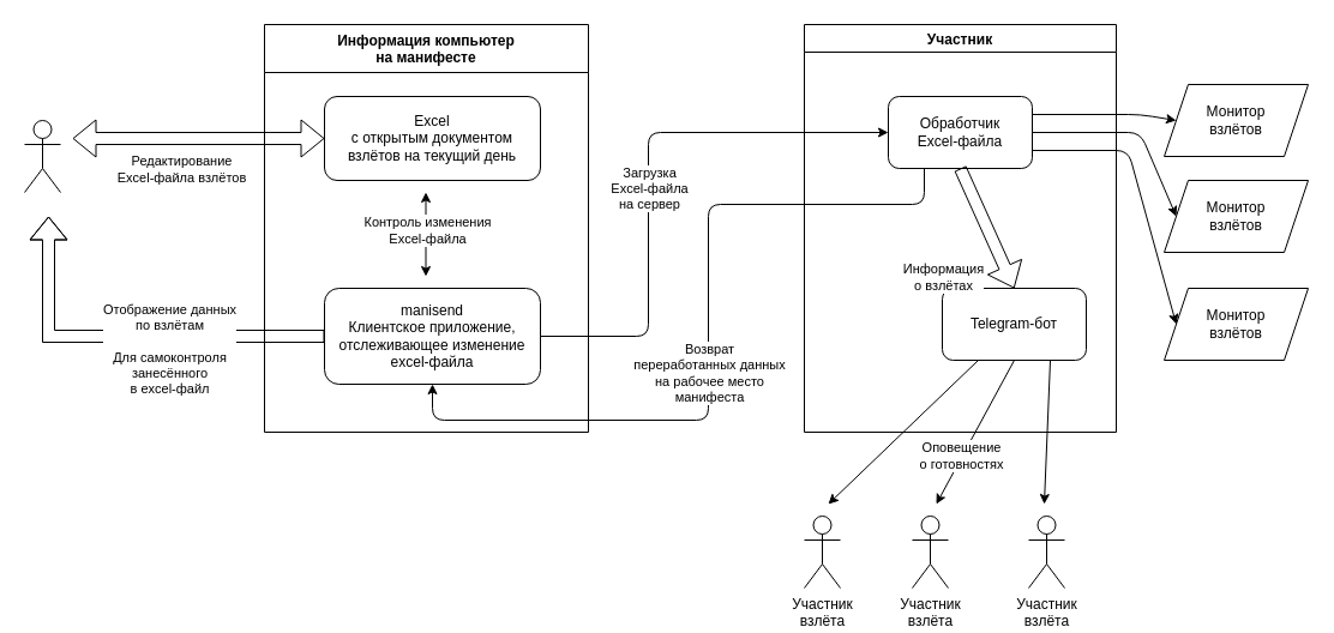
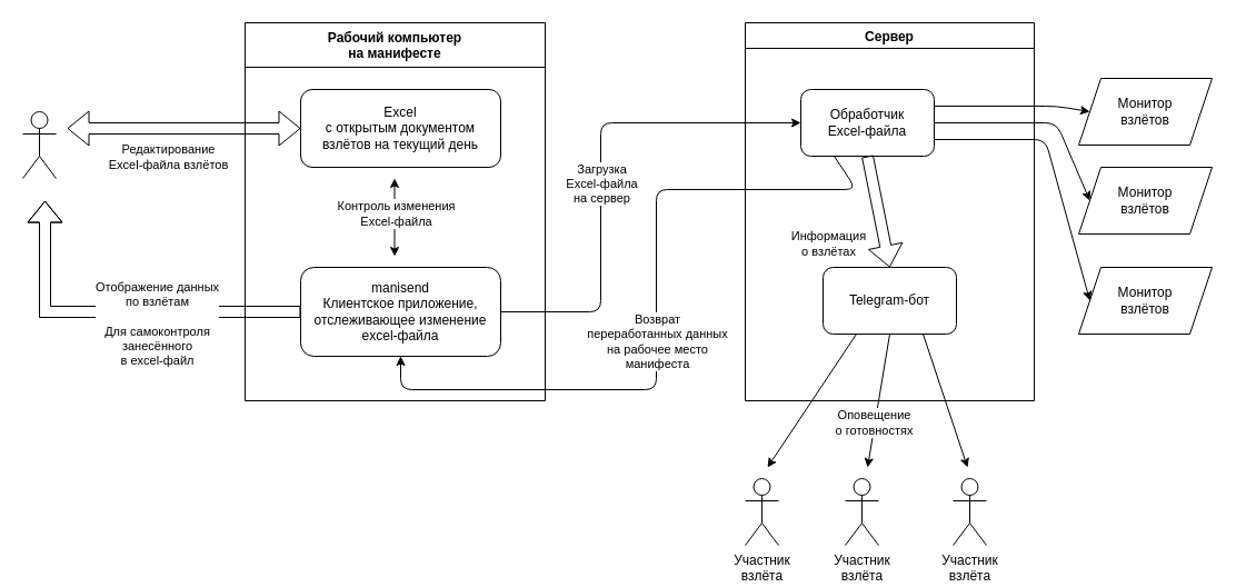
  <mxCell id="0" />
  <mxCell id="1" parent="0" />
- <mxCell id="2" value="Информация компьютер&#10;на манифесте" style="swimlane;startSize=40;" vertex="1" parent="1"><mxGeometry x="220" y="20" width="270" height="340" as="geometry" /></mxCell>
+ <mxCell id="2" value="Рабочий компьютер&#10;на манифесте" style="swimlane;startSize=40;" vertex="1" parent="1"><mxGeometry x="220" y="20" width="270" height="340" as="geometry" /></mxCell>
  <mxCell id="3" value="Excel&lt;br&gt;с открытым документом взлётов на текущий день" style="rounded=1;whiteSpace=wrap;html=1;" vertex="1" parent="2"><mxGeometry x="50" y="60" width="180" height="70" as="geometry" /></mxCell>
  <mxCell id="4" value="manisend&lt;br&gt;Клиентское приложение,&lt;br&gt;отслеживающее изменение excel-файла" style="rounded=1;whiteSpace=wrap;html=1;" vertex="1" parent="2"><mxGeometry x="50" y="220" width="180" height="80" as="geometry" /></mxCell>
  <mxCell id="5" value="" style="endArrow=classic;startArrow=classic;html=1;rounded=0;" edge="1" parent="2"><mxGeometry width="50" height="50" relative="1" as="geometry"><mxPoint x="134.5" y="210" as="sourcePoint" /><mxPoint x="134.5" y="140" as="targetPoint" /></mxGeometry></mxCell>
  <mxCell id="6" value="Контроль изменения&lt;br&gt;Excel-файла" style="edgeLabel;html=1;align=center;verticalAlign=middle;resizable=0;points=[];" vertex="1" connectable="0" parent="5"><mxGeometry x="0.114" y="-1" relative="1" as="geometry"><mxPoint as="offset" /></mxGeometry></mxCell>
  <mxCell id="7" value="" style="shape=umlActor;verticalLabelPosition=bottom;verticalAlign=top;html=1;outlineConnect=0;" vertex="1" parent="1"><mxGeometry x="20" y="100" width="30" height="60" as="geometry" /></mxCell>
  <mxCell id="8" value="" style="shape=flexArrow;endArrow=classic;startArrow=classic;html=1;rounded=0;entryX=0;entryY=0.5;entryDx=0;entryDy=0;" edge="1" parent="1" target="3"><mxGeometry width="100" height="100" relative="1" as="geometry"><mxPoint y="115" as="sourcePoint" x="60" /><mxPoint x="510" y="170" as="targetPoint" /></mxGeometry></mxCell>
  <mxCell id="9" value="Редактирование&lt;br&gt;Excel-файла взлётов" style="edgeLabel;html=1;align=center;verticalAlign=middle;resizable=0;points=[];" vertex="1" connectable="0" parent="8"><mxGeometry x="-0.339" y="4" relative="1" as="geometry"><mxPoint x="21" y="29" as="offset" /></mxGeometry></mxCell>
- <mxCell id="10" value="Участник" style="swimlane;" vertex="1" parent="1"><mxGeometry x="670" y="20" width="260" height="340" as="geometry" /></mxCell>
- <mxCell id="11" value="Обработчик&lt;br&gt;Excel-файла" style="rounded=1;whiteSpace=wrap;html=1;" vertex="1" parent="10"><mxGeometry x="70" y="60" width="120" height="60" as="geometry" /></mxCell>
- <mxCell id="12" value="Telegram-бот" style="rounded=1;whiteSpace=wrap;html=1;" vertex="1" parent="10"><mxGeometry x="115" y="220" width="120" height="60" as="geometry" /></mxCell>
+ <mxCell id="10" value="Сервер" style="swimlane;" vertex="1" parent="1"><mxGeometry x="670" y="20" width="260" height="340" as="geometry" /></mxCell>
+ <mxCell id="11" value="Обработчик&lt;br&gt;Excel-файла" style="rounded=1;whiteSpace=wrap;html=1;" vertex="1" parent="10"><mxGeometry x="50" y="60" width="120" height="60" as="geometry" /></mxCell>
+ <mxCell id="12" value="Telegram-бот" style="rounded=1;whiteSpace=wrap;html=1;" vertex="1" parent="10"><mxGeometry x="70" y="220" width="120" height="60" as="geometry" /></mxCell>
  <mxCell id="13" value="Информация&lt;br&gt;о взлётах" style="shape=flexArrow;endArrow=classic;html=1;rounded=1;exitX=0.5;exitY=1;exitDx=0;exitDy=0;entryX=0.5;entryY=0;entryDx=0;entryDy=0;" edge="1" parent="10" source="11" target="12"><mxGeometry x="0.4" y="-50" width="50" height="50" relative="1" as="geometry"><mxPoint x="260" y="90" as="sourcePoint" /><mxPoint x="310" y="40" as="targetPoint" /><mxPoint as="offset" /></mxGeometry></mxCell>
  <mxCell id="14" value="" style="endArrow=classic;html=1;rounded=1;exitX=1;exitY=0.5;exitDx=0;exitDy=0;entryX=0;entryY=0.5;entryDx=0;entryDy=0;" edge="1" parent="1" source="4" target="11"><mxGeometry width="50" height="50" relative="1" as="geometry"><mxPoint x="470" y="220" as="sourcePoint" /><mxPoint x="520" y="170" as="targetPoint" /><Array as="points"><mxPoint x="540" y="280" /><mxPoint x="540" y="110" /></Array></mxGeometry></mxCell>
  <mxCell id="15" value="Загрузка&lt;br&gt;Excel-файла&lt;br&gt;на сервер" style="edgeLabel;html=1;align=center;verticalAlign=middle;resizable=0;points=[];" vertex="1" connectable="0" parent="14"><mxGeometry x="-0.249" relative="1" as="geometry"><mxPoint y="-41" as="offset" /></mxGeometry></mxCell>
  <mxCell id="16" value="" style="endArrow=classic;html=1;rounded=1;exitX=0.25;exitY=1;exitDx=0;exitDy=0;entryX=0.5;entryY=1;entryDx=0;entryDy=0;" edge="1" parent="1" source="11" target="4"><mxGeometry width="50" height="50" relative="1" as="geometry"><mxPoint x="680" y="310" as="sourcePoint" /><mxPoint x="730" y="260" as="targetPoint" /><Array as="points"><mxPoint x="770" y="170" /><mxPoint x="590" y="170" /><mxPoint x="590" y="350" /><mxPoint x="360" y="350" /></Array></mxGeometry></mxCell>
  <mxCell id="17" value="Возврат&lt;br&gt;переработанных данных&lt;br&gt;на рабочее место&lt;br&gt;манифеста" style="edgeLabel;html=1;align=center;verticalAlign=middle;resizable=0;points=[];" vertex="1" connectable="0" parent="16"><mxGeometry x="-0.052" y="-1" relative="1" as="geometry"><mxPoint x="1" y="42" as="offset" /></mxGeometry></mxCell>
  <mxCell id="18" value="" style="shape=flexArrow;endArrow=classic;html=1;rounded=0;exitX=0;exitY=0.5;exitDx=0;exitDy=0;" edge="1" parent="1" source="4"><mxGeometry width="50" height="50" relative="1" as="geometry"><mxPoint x="290" y="190" as="sourcePoint" /><mxPoint x="40" y="180" as="targetPoint" /><Array as="points"><mxPoint x="40" y="280" /></Array></mxGeometry></mxCell>
  <mxCell id="19" value="Отображение данных&lt;br&gt;по взлётам&lt;br&gt;&lt;br&gt;Для самоконтроля&lt;br&gt;занесённого&lt;br&gt;в excel-файл" style="edgeLabel;html=1;align=center;verticalAlign=middle;resizable=0;points=[];" vertex="1" connectable="0" parent="18"><mxGeometry x="-0.103" y="-4" relative="1" as="geometry"><mxPoint x="18" y="14" as="offset" /></mxGeometry></mxCell>
  <mxCell id="20" value="Участник&lt;br&gt;взлёта" style="shape=umlActor;verticalLabelPosition=bottom;verticalAlign=top;html=1;outlineConnect=0;" vertex="1" parent="1"><mxGeometry x="670" y="430" width="30" height="60" as="geometry" /></mxCell>
  <mxCell id="21" value="Участник&lt;br&gt;взлёта" style="shape=umlActor;verticalLabelPosition=bottom;verticalAlign=top;html=1;outlineConnect=0;" vertex="1" parent="1"><mxGeometry x="760" y="430" width="30" height="60" as="geometry" /></mxCell>
  <mxCell id="22" value="Участник&lt;br&gt;взлёта" style="shape=umlActor;verticalLabelPosition=bottom;verticalAlign=top;html=1;outlineConnect=0;" vertex="1" parent="1"><mxGeometry x="857" y="430" width="30" height="60" as="geometry" /></mxCell>
  <mxCell id="23" value="" style="endArrow=classic;html=1;rounded=1;exitX=0.25;exitY=1;exitDx=0;exitDy=0;" edge="1" parent="1" source="12"><mxGeometry width="50" height="50" relative="1" as="geometry"><mxPoint x="880" y="220" as="sourcePoint" /><mxPoint x="690" y="420" as="targetPoint" /></mxGeometry></mxCell>
  <mxCell id="24" value="" style="endArrow=classic;html=1;rounded=1;exitX=0.5;exitY=1;exitDx=0;exitDy=0;" edge="1" parent="1" source="12"><mxGeometry width="50" height="50" relative="1" as="geometry"><mxPoint x="880" y="220" as="sourcePoint" /><mxPoint x="780" y="420" as="targetPoint" /></mxGeometry></mxCell>
  <mxCell id="25" value="Оповещение&lt;br&gt;о готовностях" style="edgeLabel;html=1;align=center;verticalAlign=middle;resizable=0;points=[];" vertex="1" connectable="0" parent="24"><mxGeometry x="0.335" y="-1" relative="1" as="geometry"><mxPoint as="offset" /></mxGeometry></mxCell>
  <mxCell id="26" value="" style="endArrow=classic;html=1;rounded=1;exitX=0.75;exitY=1;exitDx=0;exitDy=0;" edge="1" parent="1" source="12"><mxGeometry width="50" height="50" relative="1" as="geometry"><mxPoint x="880" y="220" as="sourcePoint" /><mxPoint x="870" y="420" as="targetPoint" /></mxGeometry></mxCell>
  <mxCell id="27" value="Монитор&lt;br&gt;взлётов" style="shape=parallelogram;perimeter=parallelogramPerimeter;whiteSpace=wrap;html=1;fixedSize=1;" vertex="1" parent="1"><mxGeometry x="970" y="70" width="120" height="60" as="geometry" /></mxCell>
  <mxCell id="28" value="Монитор&lt;br&gt;взлётов" style="shape=parallelogram;perimeter=parallelogramPerimeter;whiteSpace=wrap;html=1;fixedSize=1;" vertex="1" parent="1"><mxGeometry x="970" y="150" width="120" height="60" as="geometry" /></mxCell>
  <mxCell id="29" value="Монитор&lt;br&gt;взлётов" style="shape=parallelogram;perimeter=parallelogramPerimeter;whiteSpace=wrap;html=1;fixedSize=1;" vertex="1" parent="1"><mxGeometry x="970" y="240" width="120" height="60" as="geometry" /></mxCell>
  <mxCell id="30" value="" style="endArrow=classic;html=1;rounded=1;exitX=1;exitY=0.25;exitDx=0;exitDy=0;entryX=0;entryY=0.5;entryDx=0;entryDy=0;" edge="1" parent="1" source="11" target="27"><mxGeometry width="50" height="50" relative="1" as="geometry"><mxPoint x="940" y="320" as="sourcePoint" /><mxPoint x="990" y="270" as="targetPoint" /><Array as="points"><mxPoint x="950" y="95" /></Array></mxGeometry></mxCell>
  <mxCell id="31" value="" style="endArrow=classic;html=1;rounded=1;exitX=1;exitY=0.5;exitDx=0;exitDy=0;entryX=0;entryY=0.5;entryDx=0;entryDy=0;" edge="1" parent="1" source="11" target="28"><mxGeometry width="50" height="50" relative="1" as="geometry"><mxPoint x="940" y="320" as="sourcePoint" /><mxPoint x="990" y="270" as="targetPoint" /><Array as="points"><mxPoint x="950" y="110" /></Array></mxGeometry></mxCell>
  <mxCell id="32" value="" style="endArrow=classic;html=1;rounded=1;exitX=1;exitY=0.75;exitDx=0;exitDy=0;entryX=0;entryY=0.5;entryDx=0;entryDy=0;" edge="1" parent="1" source="11" target="29"><mxGeometry width="50" height="50" relative="1" as="geometry"><mxPoint x="940" y="320" as="sourcePoint" /><mxPoint x="990" y="270" as="targetPoint" /><Array as="points"><mxPoint x="940" y="125" /></Array></mxGeometry></mxCell>
